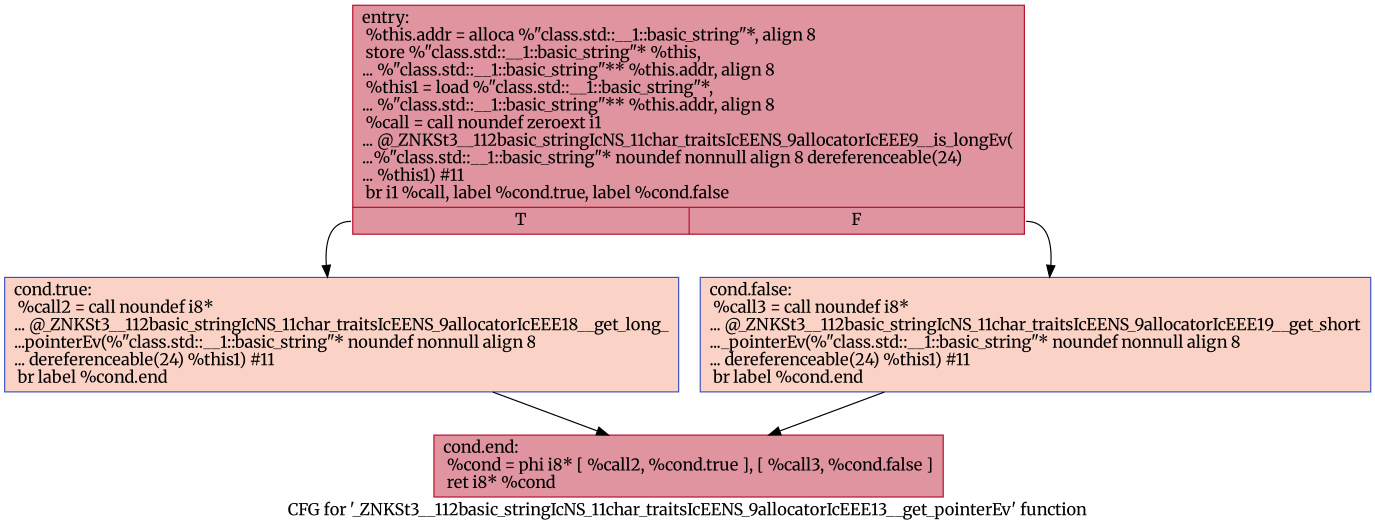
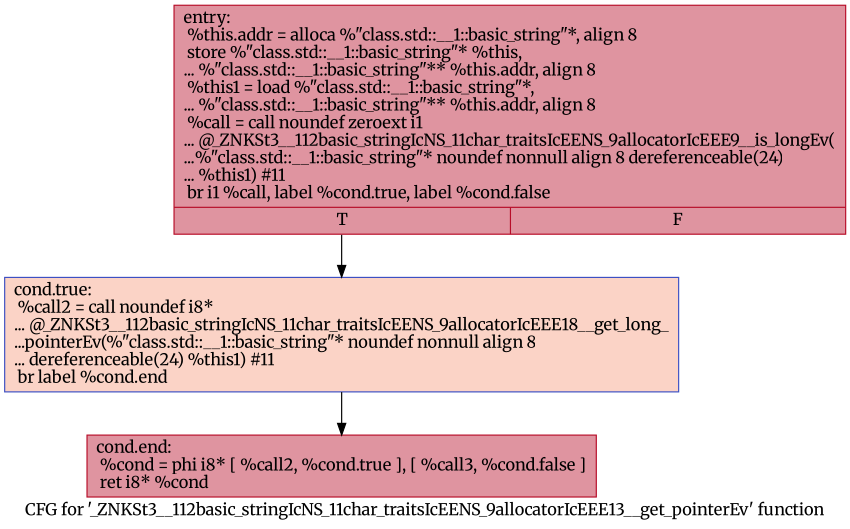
  digraph {
    label="CFG for '_ZNKSt3__112basic_stringIcNS_11char_traitsIcEENS_9allocatorIcEEE13__get_pointerEv' function"
    fontname=Merriweather
    node [color="#b70d28ff" fillcolor="#b70d2870" shape=record style=filled fontname=Merriweather]
    edge [fontname=Merriweather]
    n1 [label="{entry:\l  %this.addr = alloca %\"class.std::__1::basic_string\"*, align 8\l  store %\"class.std::__1::basic_string\"* %this,\l... %\"class.std::__1::basic_string\"** %this.addr, align 8\l  %this1 = load %\"class.std::__1::basic_string\"*,\l... %\"class.std::__1::basic_string\"** %this.addr, align 8\l  %call = call noundef zeroext i1\l... @_ZNKSt3__112basic_stringIcNS_11char_traitsIcEENS_9allocatorIcEEE9__is_longEv(\l...%\"class.std::__1::basic_string\"* noundef nonnull align 8 dereferenceable(24)\l... %this1) #11\l  br i1 %call, label %cond.true, label %cond.false\l|{<s0>T|<s1>F}}"]
    n2 [color="#3d50c3ff" fillcolor="#f59c7d70" label="{cond.true:                                        \l  %call2 = call noundef i8*\l... @_ZNKSt3__112basic_stringIcNS_11char_traitsIcEENS_9allocatorIcEEE18__get_long_\l...pointerEv(%\"class.std::__1::basic_string\"* noundef nonnull align 8\l... dereferenceable(24) %this1) #11\l  br label %cond.end\l}"]
-   n3 [color="#3d50c3ff" fillcolor="#f59c7d70" label="{cond.false:                                       \l  %call3 = call noundef i8*\l... @_ZNKSt3__112basic_stringIcNS_11char_traitsIcEENS_9allocatorIcEEE19__get_short\l..._pointerEv(%\"class.std::__1::basic_string\"* noundef nonnull align 8\l... dereferenceable(24) %this1) #11\l  br label %cond.end\l}"]
    n4 [label="{cond.end:                                         \l  %cond = phi i8* [ %call2, %cond.true ], [ %call3, %cond.false ]\l  ret i8* %cond\l}"]
    n1 -> n2 [tailport=s0]
-   n1 -> n3 [tailport=s1]
    n2 -> n4
-   n3 -> n4
  }
